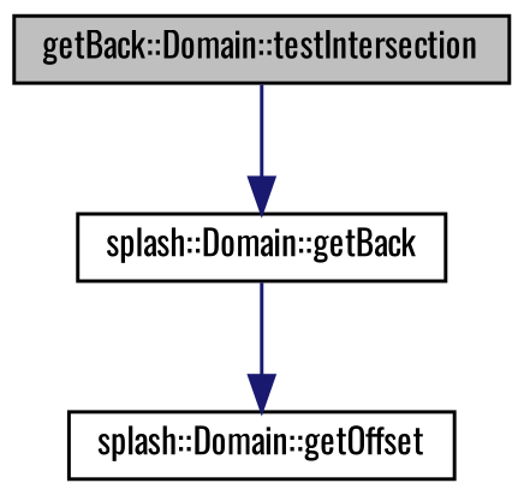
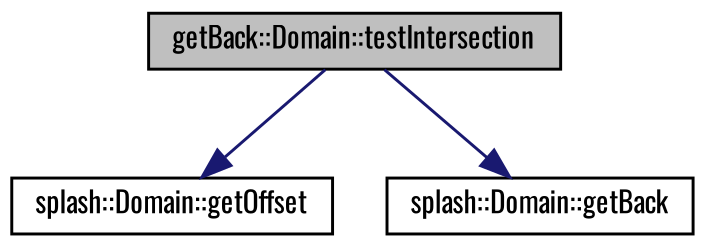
  digraph {
    fontname=Oswald
    rankdir=TB
    node [color=black fillcolor=white fontname=Oswald fontsize=10 shape=record style=filled]
    edge [color=midnightblue fontname=Oswald fontsize=10 labelfontname=FreeSans labelfontsize=10 style=solid]
    n1 [fillcolor=grey75 fontcolor=black height=0.2 label="getBack::Domain::testIntersection" width=0.4]
    n2 [height=0.2 label="splash::Domain::getOffset" width=0.4]
    n3 [height=0.2 label="splash::Domain::getBack" width=0.4]
-   n3 -> n2
+   n1 -> n2
    n1 -> n3
  }
